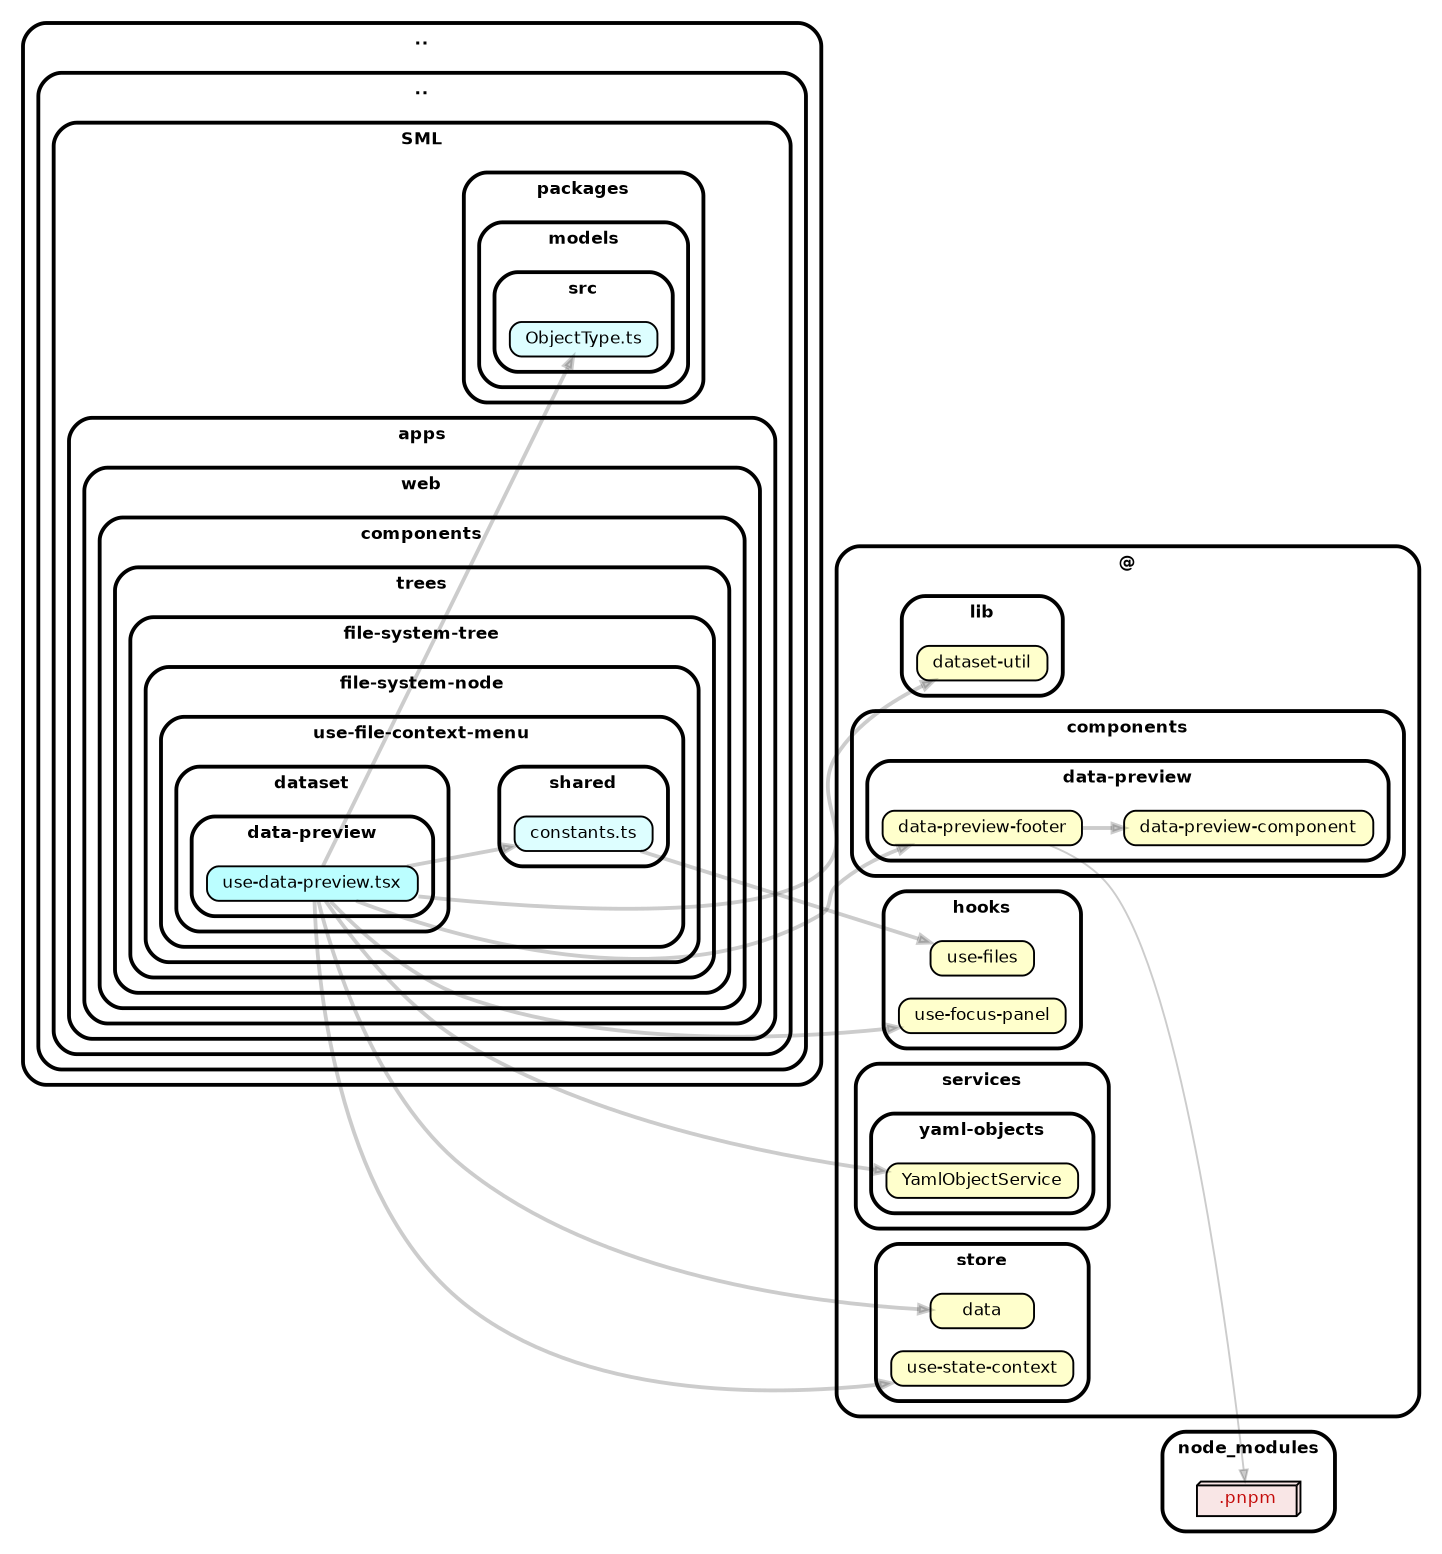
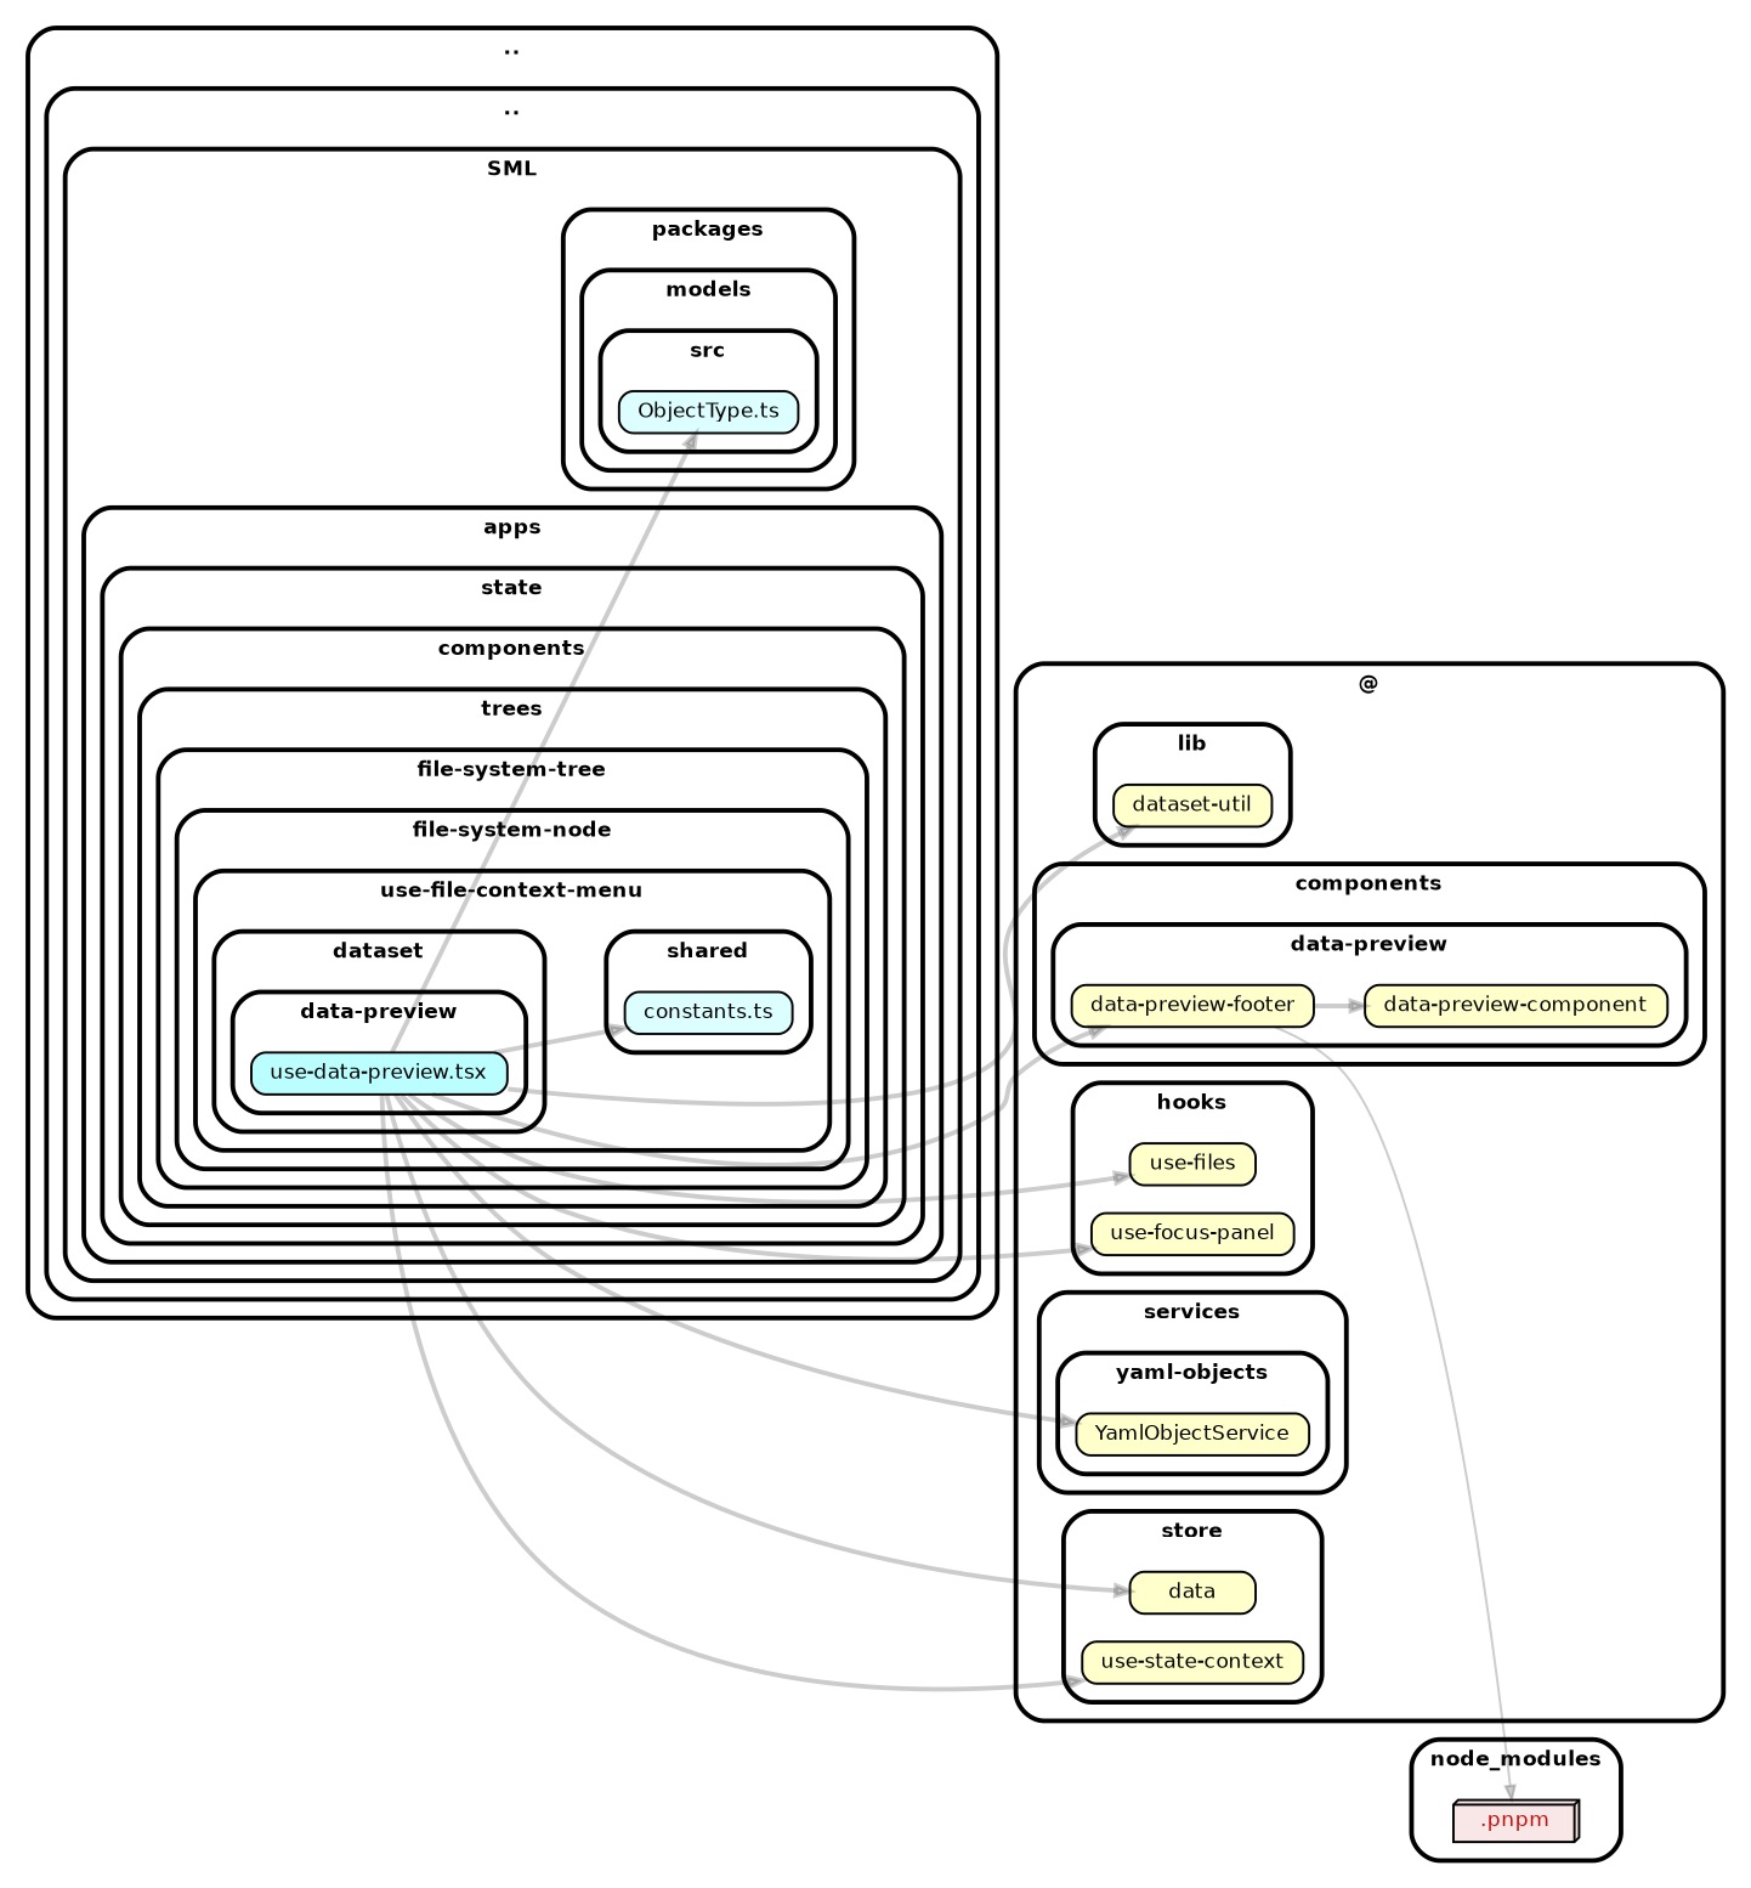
  strict digraph {
    compound=true
    fillcolor="#ffffff"
    fontname="Helvetica-bold"
    fontsize=9
    nodesep=0.16
    rankdir=LR
    ranksep=0.18
    splines=true
    style="rounded,bold,filled"
    node [color=black fillcolor="#ffffcc" fontcolor=black fontname=Helvetica fontsize=9 shape=box style="rounded, filled"]
    edge [arrowhead=normal arrowsize=0.6 color="#00000033" fontname=Helvetica fontsize=9 penwidth=2.0]
    n1 [fillcolor="#bbfeff" height=0.2 label=<use-data-preview.tsx>]
    n2 [fillcolor="#ddfeff" height=0.2 label=<constants.ts>]
    n3 [fillcolor="#ddfeff" height=0.2 label=<ObjectType.ts>]
    n4 [height=0.2 label=<dataset-util>]
    n5 [height=0.2 label=<data-preview-component>]
    n6 [height=0.2 label=<data-preview-footer>]
    n7 [height=0.2 label=<use-files>]
    n8 [height=0.2 label=<use-focus-panel>]
    n9 [height=0.2 label=<YamlObjectService>]
    n10 [height=0.2 label=data]
    n11 [height=0.2 label=<use-state-context>]
    n12 [fillcolor="#c40b0a1a" fontcolor="#c40b0a" height=0.2 label=<.pnpm> shape=box3d]
    subgraph cluster_1 {
      label=".."
      subgraph cluster_2 {
        label=".."
        subgraph cluster_3 {
          label=SML
          subgraph cluster_4 {
            label=apps
            subgraph cluster_5 {
-             label=web
+             label=state
              subgraph cluster_6 {
                label=components
                subgraph cluster_7 {
                  label=trees
                  subgraph cluster_8 {
                    label="file-system-tree"
                    subgraph cluster_9 {
                      label="file-system-node"
                      subgraph cluster_10 {
                        label="use-file-context-menu"
                        subgraph cluster_11 {
                          label=dataset
                          subgraph cluster_12 {
                            label="data-preview"
                            n1
                          }
                        }
                        subgraph cluster_13 {
                          label=shared
                          n2
                        }
                      }
                    }
                  }
                }
              }
            }
          }
          subgraph cluster_14 {
            label=packages
            subgraph cluster_15 {
              label=models
              subgraph cluster_16 {
                label=src
                n3
              }
            }
          }
        }
      }
    }
    subgraph cluster_17 {
      label="@"
      subgraph cluster_18 {
        label=lib
        n4
      }
      subgraph cluster_19 {
        label=components
        subgraph cluster_20 {
          label="data-preview"
          n5
          n6
        }
      }
      subgraph cluster_21 {
        label=hooks
        n7
        n8
      }
      subgraph cluster_22 {
        label=services
        subgraph cluster_23 {
          label="yaml-objects"
          n9
        }
      }
      subgraph cluster_24 {
        label=store
        n10
        n11
      }
    }
    subgraph cluster_25 {
      label=node_modules
      n12
    }
    n1 -> n2
    n1 -> n3
    n1 -> n4
    n1 -> n6
-   n2 -> n7
+   n1 -> n7
    n1 -> n8
    n1 -> n9
    n1 -> n10
    n1 -> n11
    n6 -> n5
    n6 -> n12 [penwidth=1.0]
  }
